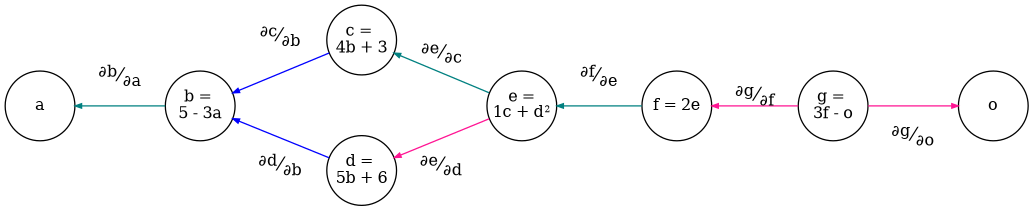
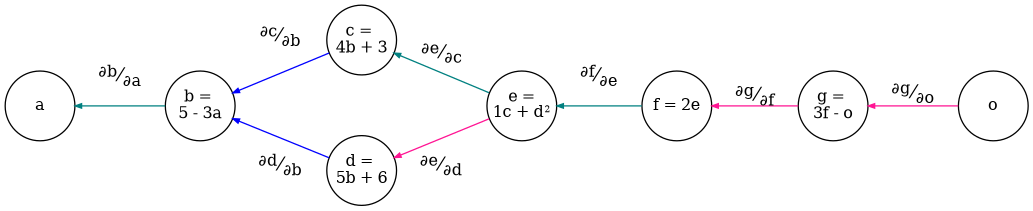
  digraph {
    forcelabels=true
    newrank=true
    nodesep=0.5
    rankdir=LR
    ranksep=0.5
    splines=line
    node [fixedsize=true fontsize=12 shape=circle]
    edge [arrowsize=0.5 color=teal dir=back fontsize=15]
    n1 [height=0.75 label="b = \n5 - 3a" width=0.75]
    n2 [height=0.75 label="c = \n4b + 3" width=0.75]
    n3 [height=0.75 label="d = \n5b + 6" width=0.75]
    n4 [height=0.75 label=<e =<br/>1c + d<font point-size="8"><sup>2</sup></font>> width=0.75]
    n5 [height=0.75 label="f = 2e" width=0.75]
    n6 [height=0.75 label="g = \n3f - o" width=0.75]
    a [height=0.75 width=0.75]
    o [height=0.75 width=0.75]
    n1 -> n2 [color=blue label=<<sup>&part;c</sup>&frasl;<sub>&part;b</sub><br/><br/>>]
    n1 -> n3 [color=blue label=<<br/><br/><br/><sup>&part;d</sup>&frasl;<sub>&part;b</sub>>]
    n2 -> n4 [label=<<sup>&part;e</sup>&frasl;<sub>&part;c</sub><br/>>]
    n3 -> n4 [color=deeppink label=<<br/><br/><br/><sup>&part;e</sup>&frasl;<sub>&part;d</sub>>]
    n4 -> n5 [label=<<sup>&part;f</sup>&frasl;<sub>&part;e</sub><br/><br/>>]
    n5 -> n6 [color=deeppink label=<<br/><br/><br/><sup>&part;g</sup>&frasl;<sub>&part;f</sub>>]
    a -> n1 [label=<<sup>&part;b</sup>&frasl;<sub>&part;a</sub><br/><br/>>]
-   o -> n6 [color=deeppink label=<<sup>&part;g</sup>&frasl;<sub>&part;o</sub><br/>>]
+   n6 -> o [color=deeppink label=<<sup>&part;g</sup>&frasl;<sub>&part;o</sub><br/>>]
  }
